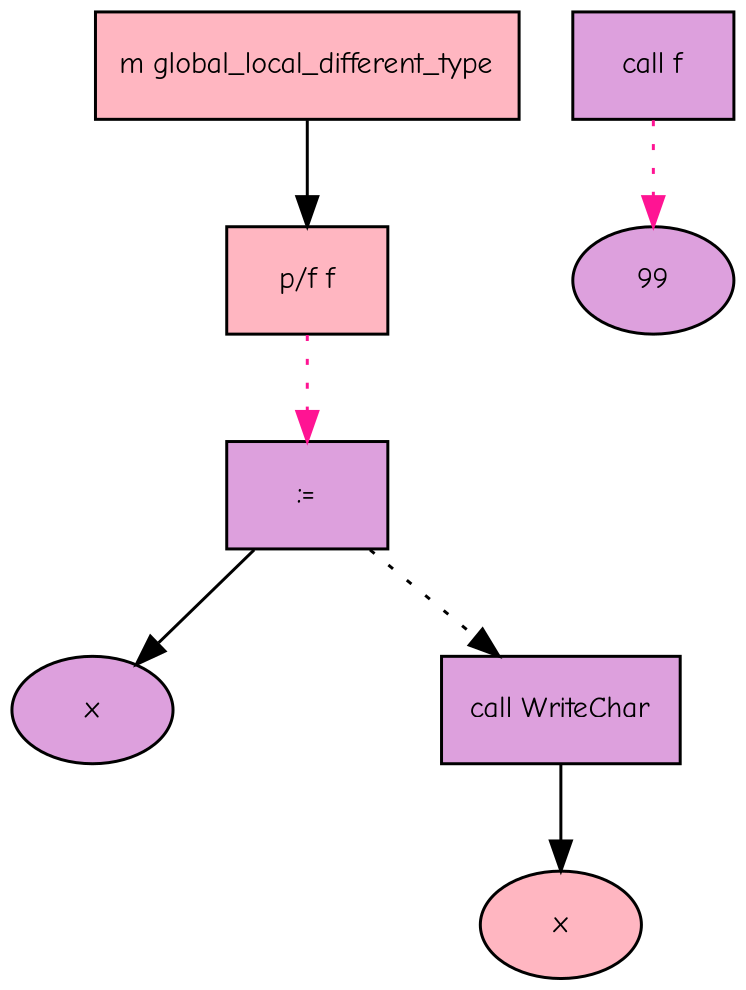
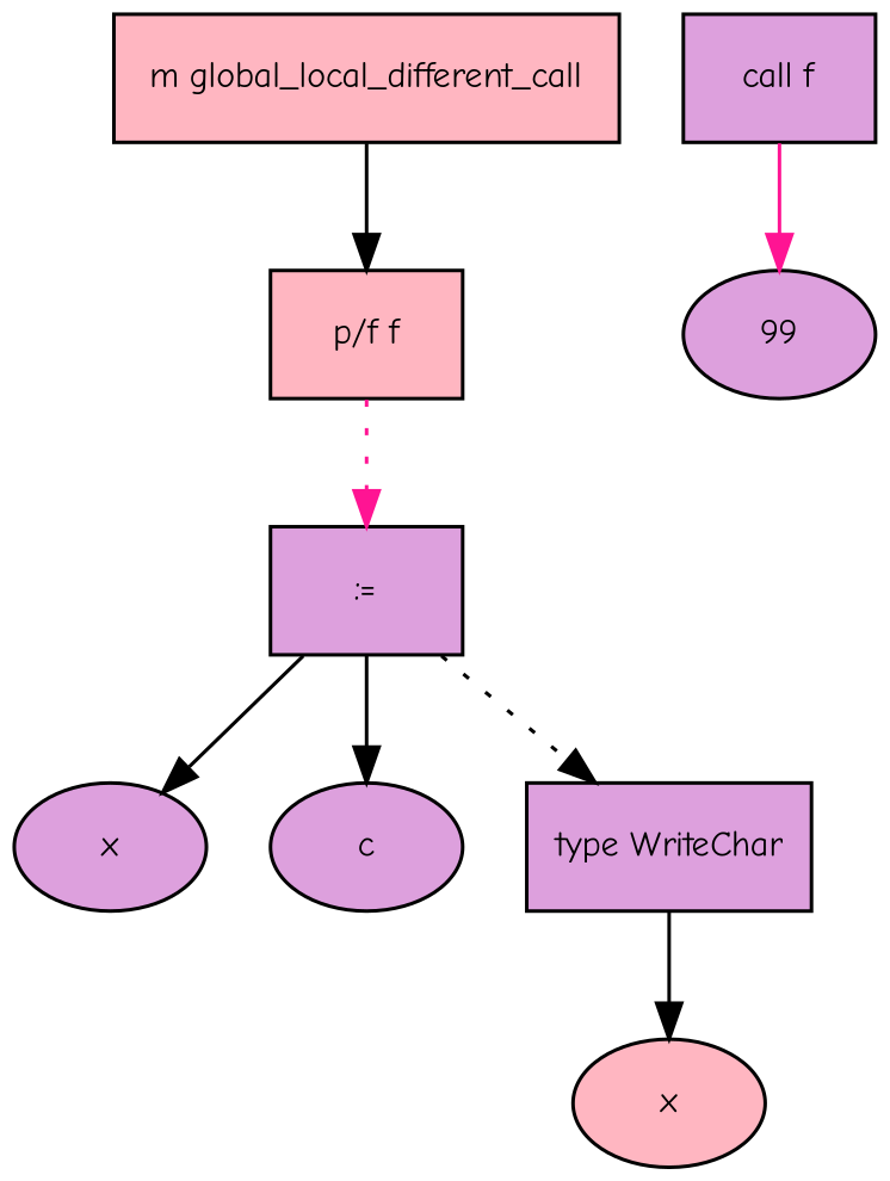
  digraph {
    fontname="Comic Neue"
    fontsize=10
    node [fillcolor=plum fontname="Comic Neue" fontsize=10 shape=box style=filled]
    edge [color=black fontname="Comic Neue" fontsize=10]
-   n1 [fillcolor=lightpink label="m global_local_different_type"]
+   n1 [fillcolor=lightpink label="m global_local_different_call"]
    n2 [fillcolor=lightpink label="p/f f"]
    n3 [label="call f"]
    n4 [label=99 shape=ellipse]
    n5 [label=":="]
    n6 [label=x shape=ellipse]
-   n8 [label="call WriteChar"]
+   n7 [label=c shape=ellipse]
+   n8 [label="type WriteChar"]
    n9 [fillcolor=lightpink label=x shape=ellipse]
    n1 -> n2
    n2 -> n5 [color=deeppink style=dotted]
-   n3 -> n4 [color=deeppink style=dotted]
+   n3 -> n4 [color=deeppink]
    n5 -> n6
+   n5 -> n7
    n5 -> n8 [style=dotted]
    n8 -> n9
  }
